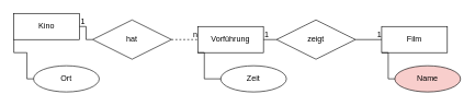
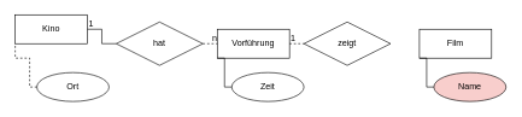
  <mxCell id="0" />
  <mxCell id="1" parent="0" />
  <mxCell id="2" value="Kino" style="whiteSpace=wrap;html=1;align=center;" vertex="1" parent="1"><mxGeometry x="20" y="20" width="100" height="40" as="geometry" /></mxCell>
  <mxCell id="3" value="Vorführung" style="whiteSpace=wrap;html=1;align=center;" vertex="1" parent="1"><mxGeometry x="300" y="40" width="100" height="40" as="geometry" /></mxCell>
  <mxCell id="4" value="Film" style="whiteSpace=wrap;html=1;align=center;" vertex="1" parent="1"><mxGeometry x="580" y="40" width="100" height="40" as="geometry" /></mxCell>
- <mxCell id="5" value="hat" style="shape=rhombus;perimeter=rhombusPerimeter;whiteSpace=wrap;html=1;align=center;" vertex="1" parent="1"><mxGeometry x="140" y="30" width="120" height="60" as="geometry" /></mxCell>
+ <mxCell id="5" value="hat" style="shape=rhombus;perimeter=rhombusPerimeter;whiteSpace=wrap;html=1;align=center;" vertex="1" parent="1"><mxGeometry x="160" y="30" width="120" height="60" as="geometry" /></mxCell>
  <mxCell id="6" value="" style="endArrow=none;html=1;rounded=0;entryX=0;entryY=0.5;entryDx=0;entryDy=0;edgeStyle=orthogonalEdgeStyle;" edge="1" parent="1" source="2" target="5"><mxGeometry relative="1" as="geometry"><mxPoint x="130" y="60" as="sourcePoint" /><mxPoint x="290" y="60" as="targetPoint" /></mxGeometry></mxCell>
  <mxCell id="7" value="1" style="resizable=0;html=1;align=left;verticalAlign=bottom;" connectable="0" vertex="1" parent="6"><mxGeometry x="-1" relative="1" as="geometry" /></mxCell>
  <mxCell id="8" value="" style="endArrow=none;html=1;rounded=0;entryX=0;entryY=0.5;entryDx=0;entryDy=0;edgeStyle=orthogonalEdgeStyle;dashed=1;" edge="1" parent="1" source="5" target="3"><mxGeometry relative="1" as="geometry"><mxPoint x="280" y="60" as="sourcePoint" /><mxPoint x="440" y="60" as="targetPoint" /></mxGeometry></mxCell>
  <mxCell id="9" value="n" style="resizable=0;html=1;align=right;verticalAlign=bottom;" connectable="0" vertex="1" parent="8"><mxGeometry x="1" relative="1" as="geometry" /></mxCell>
  <mxCell id="10" value="zeigt" style="shape=rhombus;perimeter=rhombusPerimeter;whiteSpace=wrap;html=1;align=center;" vertex="1" parent="1"><mxGeometry x="420" y="30" width="120" height="60" as="geometry" /></mxCell>
- <mxCell id="11" value="" style="endArrow=none;html=1;rounded=0;entryX=0;entryY=0.5;entryDx=0;entryDy=0;edgeStyle=orthogonalEdgeStyle;" edge="1" parent="1" source="3" target="10"><mxGeometry relative="1" as="geometry"><mxPoint x="400" y="60" as="sourcePoint" /><mxPoint x="560" y="60" as="targetPoint" /></mxGeometry></mxCell>
+ <mxCell id="11" value="" style="endArrow=none;html=1;rounded=0;entryX=0;entryY=0.5;entryDx=0;entryDy=0;edgeStyle=orthogonalEdgeStyle;dashed=1;" edge="1" parent="1" source="3" target="10"><mxGeometry relative="1" as="geometry"><mxPoint x="400" y="60" as="sourcePoint" /><mxPoint x="560" y="60" as="targetPoint" /></mxGeometry></mxCell>
  <mxCell id="12" value="1" style="resizable=0;html=1;align=left;verticalAlign=bottom;" connectable="0" vertex="1" parent="11"><mxGeometry x="-1" relative="1" as="geometry" /></mxCell>
- <mxCell id="13" value="" style="endArrow=none;html=1;rounded=0;entryX=0;entryY=0.5;entryDx=0;entryDy=0;edgeStyle=orthogonalEdgeStyle;" edge="1" parent="1" source="10" target="4"><mxGeometry relative="1" as="geometry"><mxPoint x="540" y="60" as="sourcePoint" /><mxPoint x="700" y="60" as="targetPoint" /></mxGeometry></mxCell>
- <mxCell id="14" value="1" style="resizable=0;html=1;align=right;verticalAlign=bottom;" connectable="0" vertex="1" parent="13"><mxGeometry x="1" relative="1" as="geometry" /></mxCell>
  <mxCell id="15" value="Ort" style="ellipse;whiteSpace=wrap;html=1;align=center;" vertex="1" parent="1"><mxGeometry x="50" y="100" width="100" height="40" as="geometry" /></mxCell>
- <mxCell id="16" value="Zeit" style="ellipse;whiteSpace=wrap;html=1;align=center;" vertex="1" parent="1"><mxGeometry x="335" y="100" width="100" height="40" as="geometry" /></mxCell>
+ <mxCell id="16" value="Zeit" style="ellipse;whiteSpace=wrap;html=1;align=center;" vertex="1" parent="1"><mxGeometry x="320" y="100" width="100" height="40" as="geometry" /></mxCell>
  <mxCell id="17" value="Name" style="ellipse;whiteSpace=wrap;html=1;align=center;fillColor=#f8cecc;" vertex="1" parent="1"><mxGeometry x="600" y="100" width="100" height="40" as="geometry" /></mxCell>
  <mxCell id="18" value="" style="endArrow=none;html=1;rounded=0;entryX=0;entryY=1;entryDx=0;entryDy=0;edgeStyle=orthogonalEdgeStyle;exitX=0;exitY=0.5;exitDx=0;exitDy=0;" edge="1" parent="1" source="17" target="4"><mxGeometry relative="1" as="geometry"><mxPoint x="420" y="120" as="sourcePoint" /><mxPoint x="420" y="120" as="targetPoint" /><Array as="points"><mxPoint x="590" y="80" /></Array></mxGeometry></mxCell>
  <mxCell id="19" value="" style="endArrow=none;html=1;rounded=0;edgeStyle=orthogonalEdgeStyle;entryX=0;entryY=1;entryDx=0;entryDy=0;exitX=0;exitY=0.5;exitDx=0;exitDy=0;" edge="1" parent="1" source="16" target="3"><mxGeometry relative="1" as="geometry"><mxPoint x="140" y="120" as="sourcePoint" /><mxPoint x="140" y="120" as="targetPoint" /><Array as="points"><mxPoint x="310" y="120" /><mxPoint x="310" y="80" /></Array></mxGeometry></mxCell>
- <mxCell id="20" value="" style="endArrow=none;html=1;rounded=0;edgeStyle=orthogonalEdgeStyle;entryX=0;entryY=1;entryDx=0;entryDy=0;" edge="1" parent="1" source="15" target="2"><mxGeometry relative="1" as="geometry"><mxPoint x="-110" y="120" as="sourcePoint" /><mxPoint x="-110" y="120" as="targetPoint" /><Array as="points"><mxPoint x="40" y="120" /><mxPoint x="40" y="80" /></Array></mxGeometry></mxCell>
+ <mxCell id="20" value="" style="endArrow=none;html=1;rounded=0;edgeStyle=orthogonalEdgeStyle;entryX=0;entryY=1;entryDx=0;entryDy=0;dashed=1;" edge="1" parent="1" source="15" target="2"><mxGeometry relative="1" as="geometry"><mxPoint x="-110" y="120" as="sourcePoint" /><mxPoint x="-110" y="120" as="targetPoint" /><Array as="points"><mxPoint x="40" y="120" /><mxPoint x="40" y="80" /></Array></mxGeometry></mxCell>
